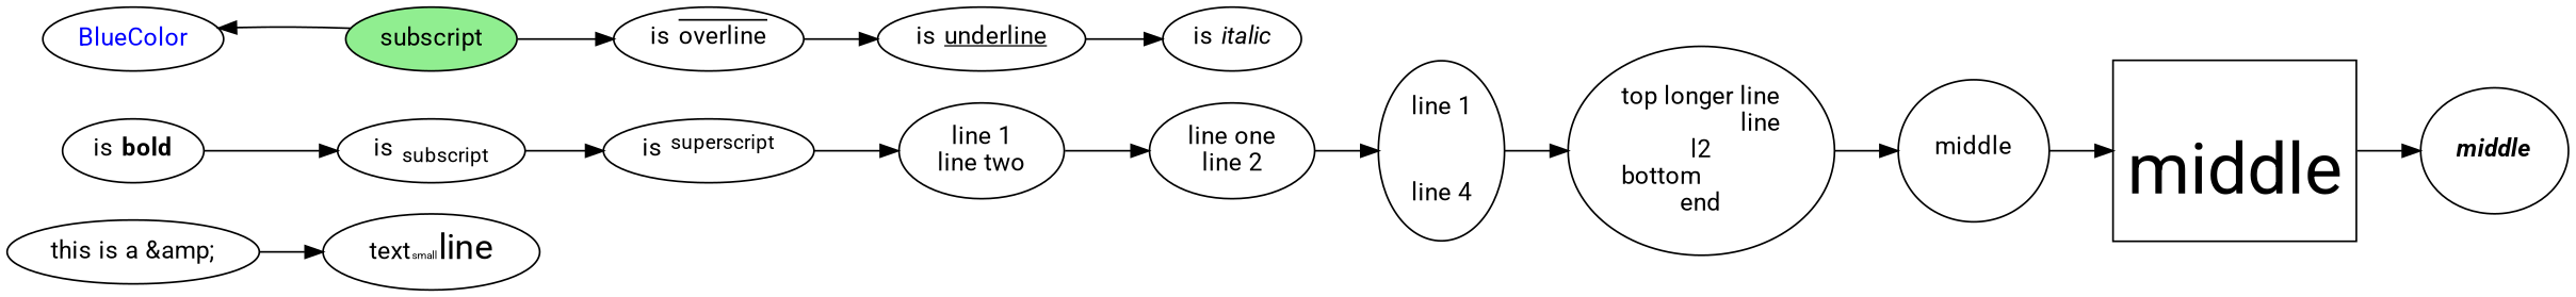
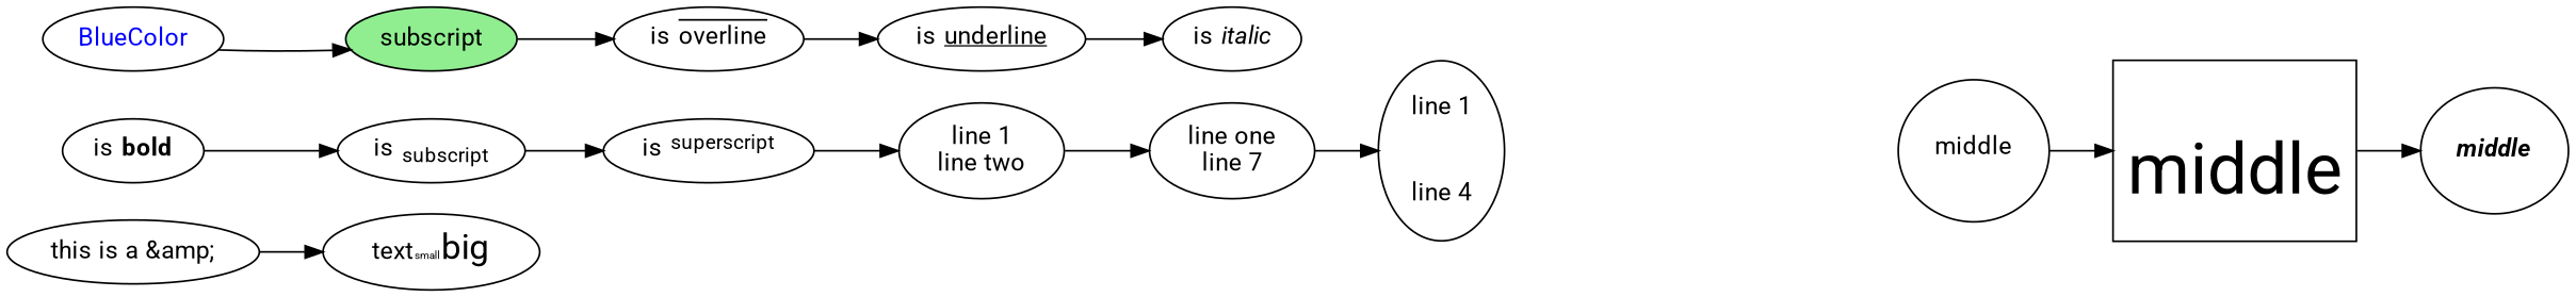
  digraph {
    fontname=Roboto
    rankdir=LR
    node [fontname=Roboto]
    edge [fontname=Roboto]
    n1 [label=<this is a &amp;amp;>]
-   n2 [label=<text<font point-size="6">small</font><font point-size="20">line</font>>]
+   n2 [label=<text<font point-size="6">small</font><font point-size="20">big</font>>]
    n3 [label=<is <b>bold</b>>]
    n4 [label=<is <sub>subscript</sub>>]
    n5 [label=<<font color="blue">BlueColor</font>>]
    n6 [fillcolor=lightgreen label=subscript style=filled]
    n7 [label=<is <o>overline</o>>]
    n8 [label=<is <u>underline</u>>]
    n9 [label=<is <i>italic</i>>]
    n10 [label=<is <sup>superscript</sup>>]
    n11 [label=<line 1<br/>line two>]
-   n12 [label=<line one<br/>line 2>]
+   n12 [label=<line one<br/>line 7>]
    n13 [label=<line 1<br/><br/><br/>line 4>]
-   n14 [label=<top longer line<br/>line<br align="right"/>l2<br align="center"/>bottom<br align="left"/>end>]
    n15 [label=<<br/>middle<br/><br/>>]
    n16 [label=<<font point-size="40"><br/>middle<br/></font><br/>> shape=box]
    n17 [label=<<br/><i><i><b>middle</b></i></i><br/><br/>>]
    n1 -> n2
    n3 -> n4
    n4 -> n10
-   n6 -> n5
+   n5 -> n6
    n6 -> n7
    n7 -> n8
    n8 -> n9
    n10 -> n11
    n11 -> n12
    n12 -> n13
-   n13 -> n14
-   n14 -> n15
    n15 -> n16
    n16 -> n17
  }
